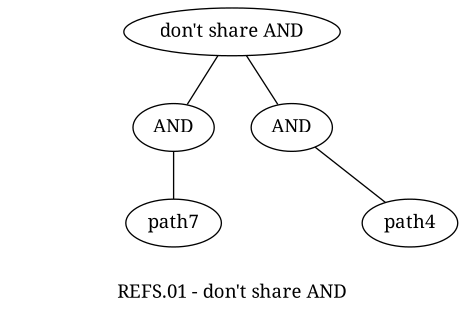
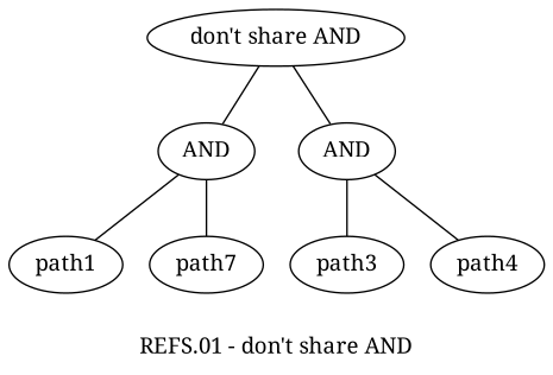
  graph {
    fontname="Noto Serif"
    label="REFS.01 - don't share AND"
    node [fontname="Noto Serif"]
    edge [fontname="Noto Serif"]
    n1 [label="don't share AND"]
    n2 [label=AND]
    n3 [label=AND]
+   n4 [label=path1]
    n5 [label=path7]
+   n6 [label=path3]
    n7 [label=path4]
    n1 -- n2
    n1 -- n3
+   n2 -- n4
    n2 -- n5
+   n3 -- n6
    n3 -- n7
  }
